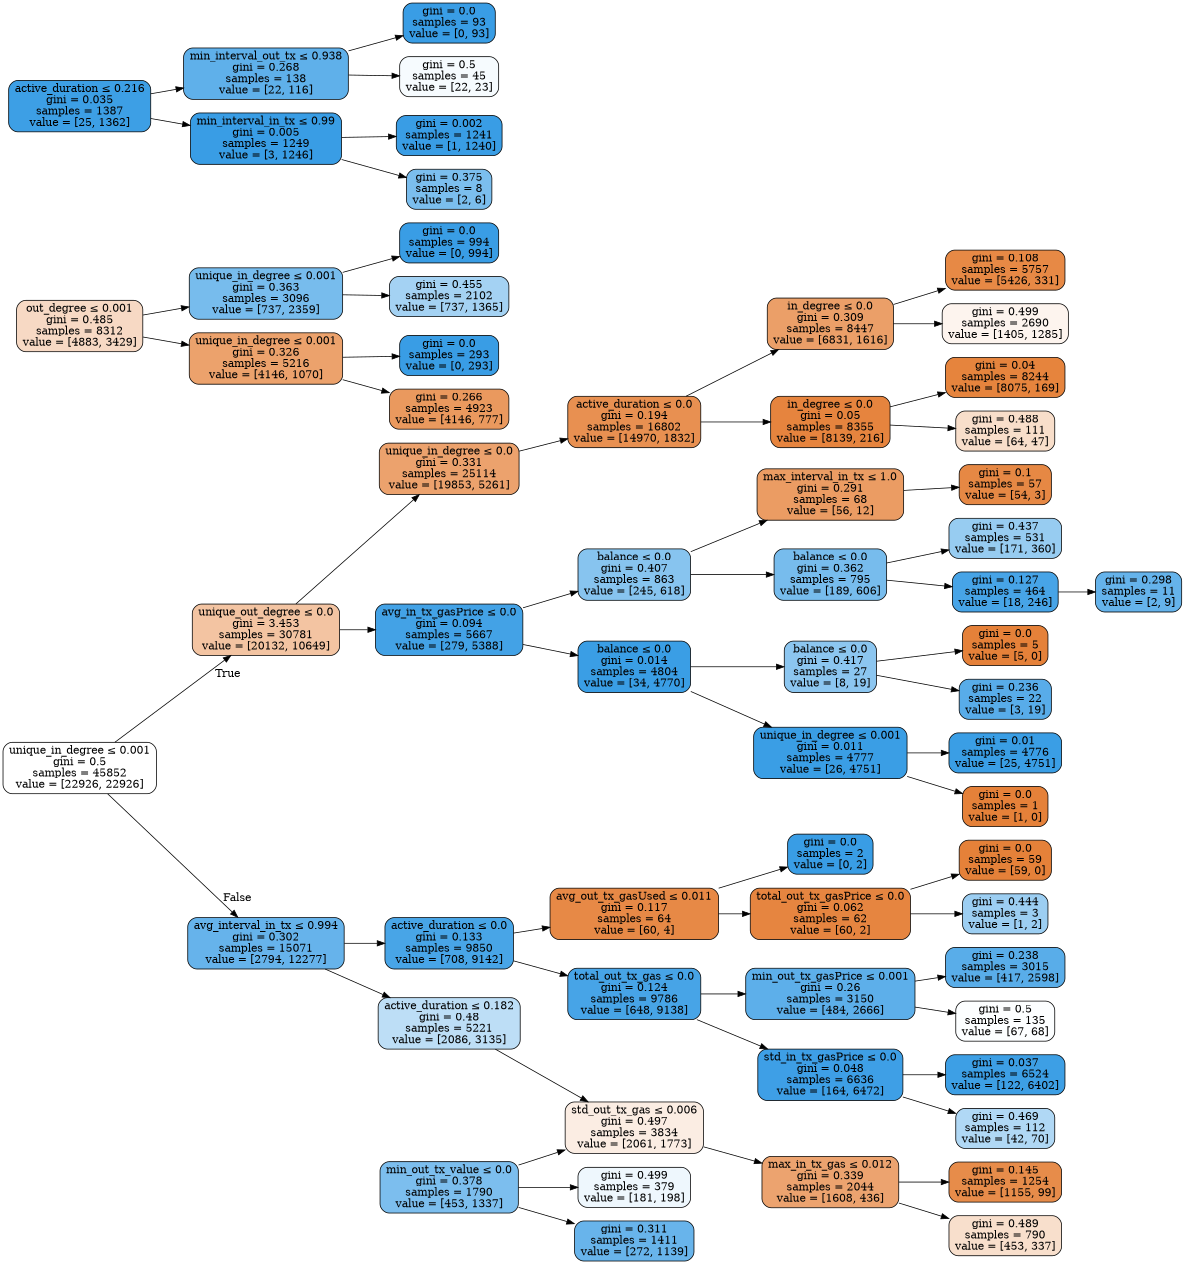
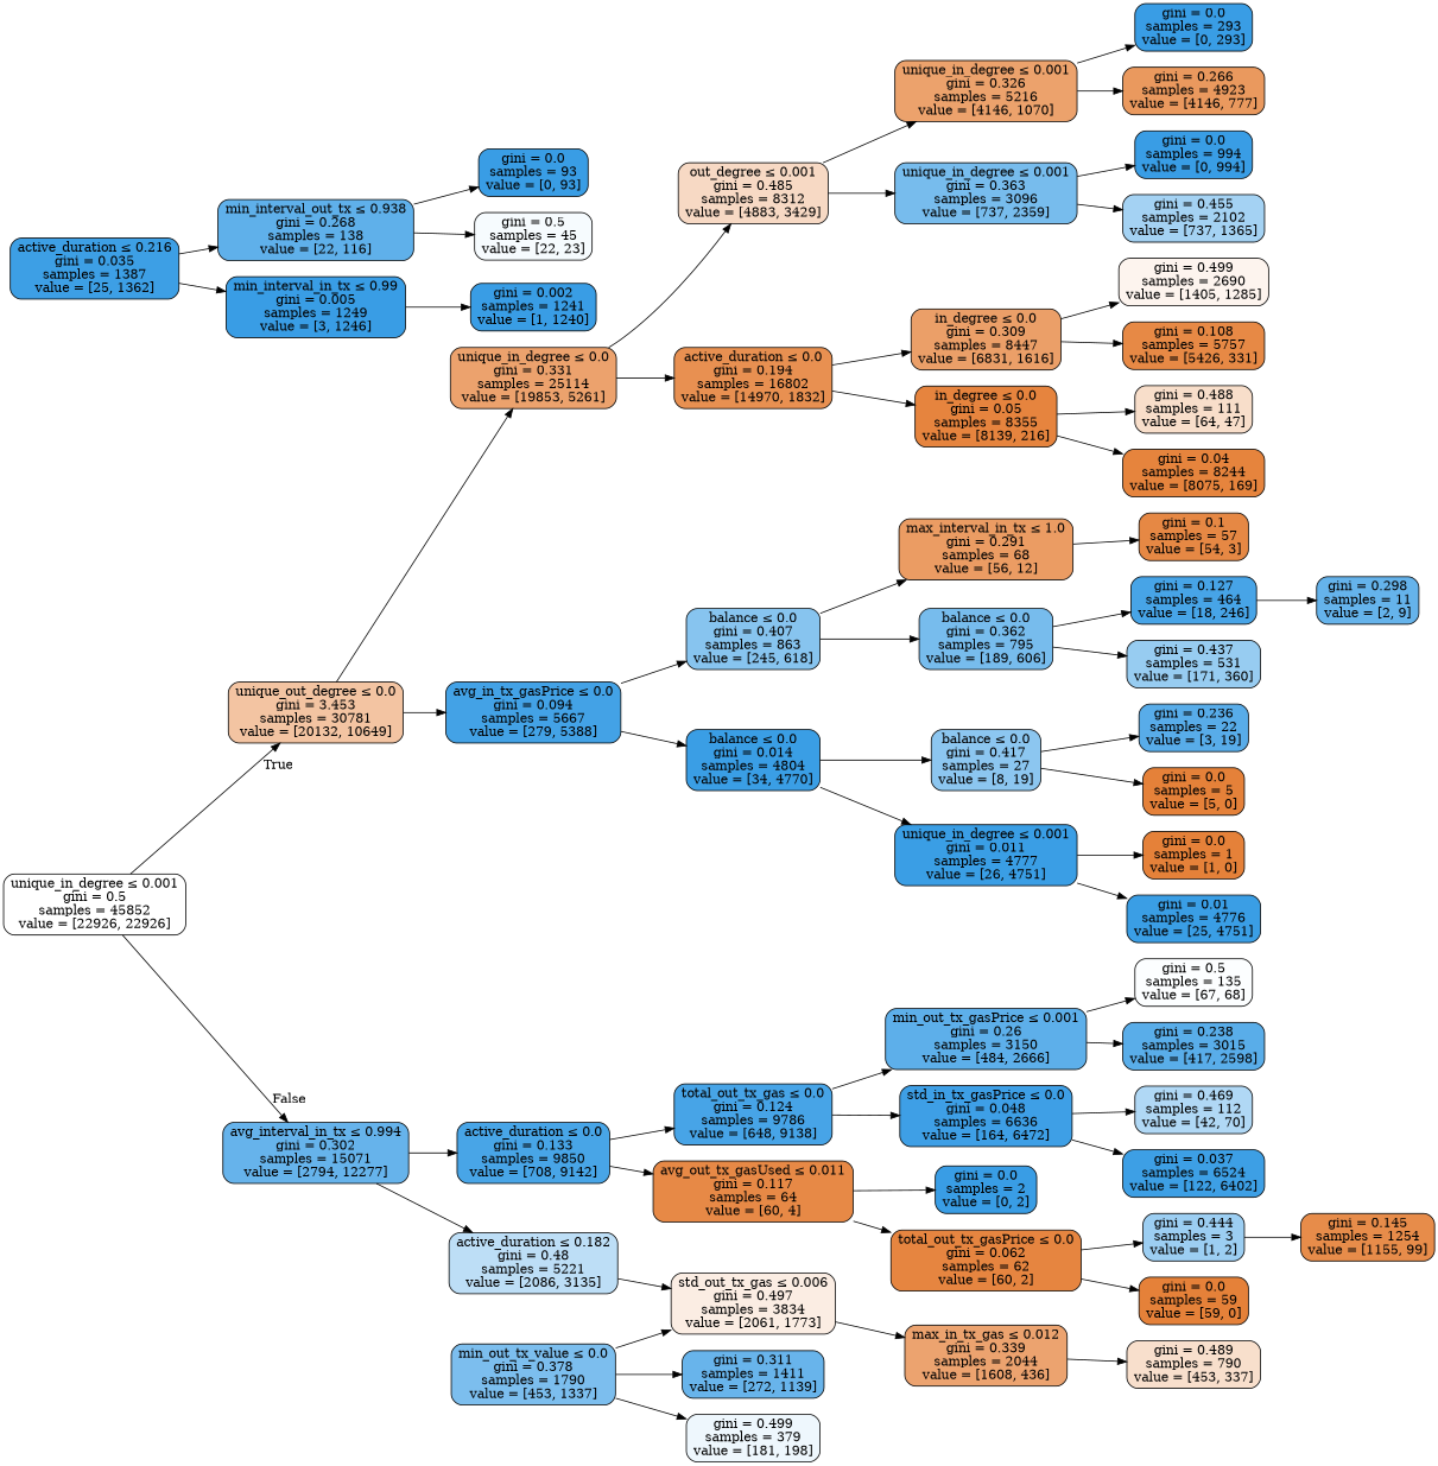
  digraph {
    fontname="DejaVu Serif"
    rankdir=LR
    node [color=black fillcolor="#399de5" fontname="DejaVu Serif" shape=box style="filled, rounded"]
    edge [fontname="DejaVu Serif"]
    n1 [fillcolor="#ffffff" label=<unique_in_degree &le; 0.001<br/>gini = 0.5<br/>samples = 45852<br/>value = [22926, 22926]>]
    n2 [fillcolor="#f3c4a2" label=<unique_out_degree &le; 0.0<br/>gini = 3.453<br/>samples = 30781<br/>value = [20132, 10649]>]
    n3 [fillcolor="#66b3eb" label=<avg_interval_in_tx &le; 0.994<br/>gini = 0.302<br/>samples = 15071<br/>value = [2794, 12277]>]
    n4 [fillcolor="#43a2e6" label=<avg_in_tx_gasPrice &le; 0.0<br/>gini = 0.094<br/>samples = 5667<br/>value = [279, 5388]>]
    n5 [fillcolor="#eca26d" label=<unique_in_degree &le; 0.0<br/>gini = 0.331<br/>samples = 25114<br/>value = [19853, 5261]>]
    n6 [fillcolor="#bddef6" label=<active_duration &le; 0.182<br/>gini = 0.48<br/>samples = 5221<br/>value = [2086, 3135]>]
    n7 [fillcolor="#48a5e7" label=<active_duration &le; 0.0<br/>gini = 0.133<br/>samples = 9850<br/>value = [708, 9142]>]
    n8 [fillcolor="#3a9ee5" label=<balance &le; 0.0<br/>gini = 0.014<br/>samples = 4804<br/>value = [34, 4770]>]
    n9 [fillcolor="#87c4ef" label=<balance &le; 0.0<br/>gini = 0.407<br/>samples = 863<br/>value = [245, 618]>]
    n10 [fillcolor="#e89051" label=<active_duration &le; 0.0<br/>gini = 0.194<br/>samples = 16802<br/>value = [14970, 1832]>]
    n11 [fillcolor="#f7d9c4" label=<out_degree &le; 0.001<br/>gini = 0.485<br/>samples = 8312<br/>value = [4883, 3429]>]
    n12 [fillcolor="#3a9ee5" label=<unique_in_degree &le; 0.001<br/>gini = 0.011<br/>samples = 4777<br/>value = [26, 4751]>]
    n13 [fillcolor="#8cc6f0" label=<balance &le; 0.0<br/>gini = 0.417<br/>samples = 27<br/>value = [8, 19]>]
    n14 [fillcolor="#77bced" label=<balance &le; 0.0<br/>gini = 0.362<br/>samples = 795<br/>value = [189, 606]>]
    n15 [fillcolor="#eb9c63" label=<max_interval_in_tx &le; 1.0<br/>gini = 0.291<br/>samples = 68<br/>value = [56, 12]>]
    n16 [fillcolor="#3a9ee5" label=<gini = 0.01<br/>samples = 4776<br/>value = [25, 4751]>]
    n17 [fillcolor="#e58139" label=<gini = 0.0<br/>samples = 1<br/>value = [1, 0]>]
    n18 [fillcolor="#e58139" label=<gini = 0.0<br/>samples = 5<br/>value = [5, 0]>]
    n19 [fillcolor="#58ace9" label=<gini = 0.236<br/>samples = 22<br/>value = [3, 19]>]
    n20 [fillcolor="#97ccf1" label=<gini = 0.437<br/>samples = 531<br/>value = [171, 360]>]
    n21 [fillcolor="#47a4e7" label=<gini = 0.127<br/>samples = 464<br/>value = [18, 246]>]
    n22 [fillcolor="#e68844" label=<gini = 0.1<br/>samples = 57<br/>value = [54, 3]>]
    n23 [fillcolor="#65b3eb" label=<gini = 0.298<br/>samples = 11<br/>value = [2, 9]>]
    n24 [fillcolor="#e6843e" label=<in_degree &le; 0.0<br/>gini = 0.05<br/>samples = 8355<br/>value = [8139, 216]>]
    n25 [fillcolor="#eb9f68" label=<in_degree &le; 0.0<br/>gini = 0.309<br/>samples = 8447<br/>value = [6831, 1616]>]
    n26 [fillcolor="#77bced" label=<unique_in_degree &le; 0.001<br/>gini = 0.363<br/>samples = 3096<br/>value = [737, 2359]>]
    n27 [fillcolor="#eca26c" label=<unique_in_degree &le; 0.001<br/>gini = 0.326<br/>samples = 5216<br/>value = [4146, 1070]>]
    n28 [fillcolor="#f8deca" label=<gini = 0.488<br/>samples = 111<br/>value = [64, 47]>]
    n29 [fillcolor="#e6843d" label=<gini = 0.04<br/>samples = 8244<br/>value = [8075, 169]>]
    n30 [fillcolor="#fdf4ee" label=<gini = 0.499<br/>samples = 2690<br/>value = [1405, 1285]>]
    n31 [fillcolor="#e78945" label=<gini = 0.108<br/>samples = 5757<br/>value = [5426, 331]>]
    n32 [label=<gini = 0.0<br/>samples = 994<br/>value = [0, 994]>]
    n33 [fillcolor="#a4d2f3" label=<gini = 0.455<br/>samples = 2102<br/>value = [737, 1365]>]
    n34 [label=<gini = 0.0<br/>samples = 293<br/>value = [0, 293]>]
    n35 [fillcolor="#ea995e" label=<gini = 0.266<br/>samples = 4923<br/>value = [4146, 777]>]
    n36 [fillcolor="#fbede3" label=<std_out_tx_gas &le; 0.006<br/>gini = 0.497<br/>samples = 3834<br/>value = [2061, 1773]>]
    n37 [fillcolor="#e78946" label=<avg_out_tx_gasUsed &le; 0.011<br/>gini = 0.117<br/>samples = 64<br/>value = [60, 4]>]
    n38 [fillcolor="#47a4e7" label=<total_out_tx_gas &le; 0.0<br/>gini = 0.124<br/>samples = 9786<br/>value = [648, 9138]>]
    n39 [fillcolor="#eca36f" label=<max_in_tx_gas &le; 0.012<br/>gini = 0.339<br/>samples = 2044<br/>value = [1608, 436]>]
    n40 [fillcolor="#3d9fe5" label=<active_duration &le; 0.216<br/>gini = 0.035<br/>samples = 1387<br/>value = [25, 1362]>]
    n41 [fillcolor="#5fb0ea" label=<min_interval_out_tx &le; 0.938<br/>gini = 0.268<br/>samples = 138<br/>value = [22, 116]>]
    n42 [label=<min_interval_in_tx &le; 0.99<br/>gini = 0.005<br/>samples = 1249<br/>value = [3, 1246]>]
    n43 [fillcolor="#7cbeee" label=<min_out_tx_value &le; 0.0<br/>gini = 0.378<br/>samples = 1790<br/>value = [453, 1337]>]
    n44 [fillcolor="#eef7fd" label=<gini = 0.499<br/>samples = 379<br/>value = [181, 198]>]
    n45 [fillcolor="#68b4eb" label=<gini = 0.311<br/>samples = 1411<br/>value = [272, 1139]>]
    n46 [fillcolor="#f8dfcc" label=<gini = 0.489<br/>samples = 790<br/>value = [453, 337]>]
    n47 [fillcolor="#e78c4a" label=<gini = 0.145<br/>samples = 1254<br/>value = [1155, 99]>]
    n48 [label=<gini = 0.0<br/>samples = 93<br/>value = [0, 93]>]
    n49 [fillcolor="#f6fbfe" label=<gini = 0.5<br/>samples = 45<br/>value = [22, 23]>]
    n50 [label=<gini = 0.002<br/>samples = 1241<br/>value = [1, 1240]>]
-   n51 [fillcolor="#7bbeee" label=<gini = 0.375<br/>samples = 8<br/>value = [2, 6]>]
    n52 [fillcolor="#e68540" label=<total_out_tx_gasPrice &le; 0.0<br/>gini = 0.062<br/>samples = 62<br/>value = [60, 2]>]
    n53 [label=<gini = 0.0<br/>samples = 2<br/>value = [0, 2]>]
    n54 [fillcolor="#3e9fe6" label=<std_in_tx_gasPrice &le; 0.0<br/>gini = 0.048<br/>samples = 6636<br/>value = [164, 6472]>]
    n55 [fillcolor="#5dafea" label=<min_out_tx_gasPrice &le; 0.001<br/>gini = 0.26<br/>samples = 3150<br/>value = [484, 2666]>]
    n56 [fillcolor="#9ccef2" label=<gini = 0.444<br/>samples = 3<br/>value = [1, 2]>]
    n57 [fillcolor="#e58139" label=<gini = 0.0<br/>samples = 59<br/>value = [59, 0]>]
    n58 [fillcolor="#b0d8f5" label=<gini = 0.469<br/>samples = 112<br/>value = [42, 70]>]
    n59 [fillcolor="#3d9fe5" label=<gini = 0.037<br/>samples = 6524<br/>value = [122, 6402]>]
    n60 [fillcolor="#fcfeff" label=<gini = 0.5<br/>samples = 135<br/>value = [67, 68]>]
    n61 [fillcolor="#59ade9" label=<gini = 0.238<br/>samples = 3015<br/>value = [417, 2598]>]
    n1 -> n2 [headlabel=True labelangle=45 labeldistance=2.5]
    n1 -> n3 [headlabel=False labelangle=-45 labeldistance=2.5]
    n2 -> n4
    n2 -> n5
    n3 -> n6
    n3 -> n7
    n4 -> n8
    n4 -> n9
    n5 -> n10
+   n5 -> n11
    n6 -> n36
    n7 -> n37
    n7 -> n38
    n8 -> n12
    n8 -> n13
    n9 -> n14
    n9 -> n15
    n10 -> n24
    n10 -> n25
    n11 -> n26
    n11 -> n27
    n12 -> n16
    n12 -> n17
    n13 -> n18
    n13 -> n19
    n14 -> n20
    n14 -> n21
    n15 -> n22
    n21 -> n23
    n24 -> n28
    n24 -> n29
    n25 -> n30
    n25 -> n31
    n26 -> n32
    n26 -> n33
    n27 -> n34
    n27 -> n35
    n36 -> n39
    n37 -> n52
    n37 -> n53
    n38 -> n54
    n38 -> n55
    n39 -> n46
-   n39 -> n47
+   n56 -> n47
    n40 -> n41
    n40 -> n42
    n41 -> n48
    n41 -> n49
    n42 -> n50
-   n42 -> n51
    n43 -> n36
    n43 -> n44
    n43 -> n45
    n52 -> n56
    n52 -> n57
    n54 -> n58
    n54 -> n59
    n55 -> n60
    n55 -> n61
  }
